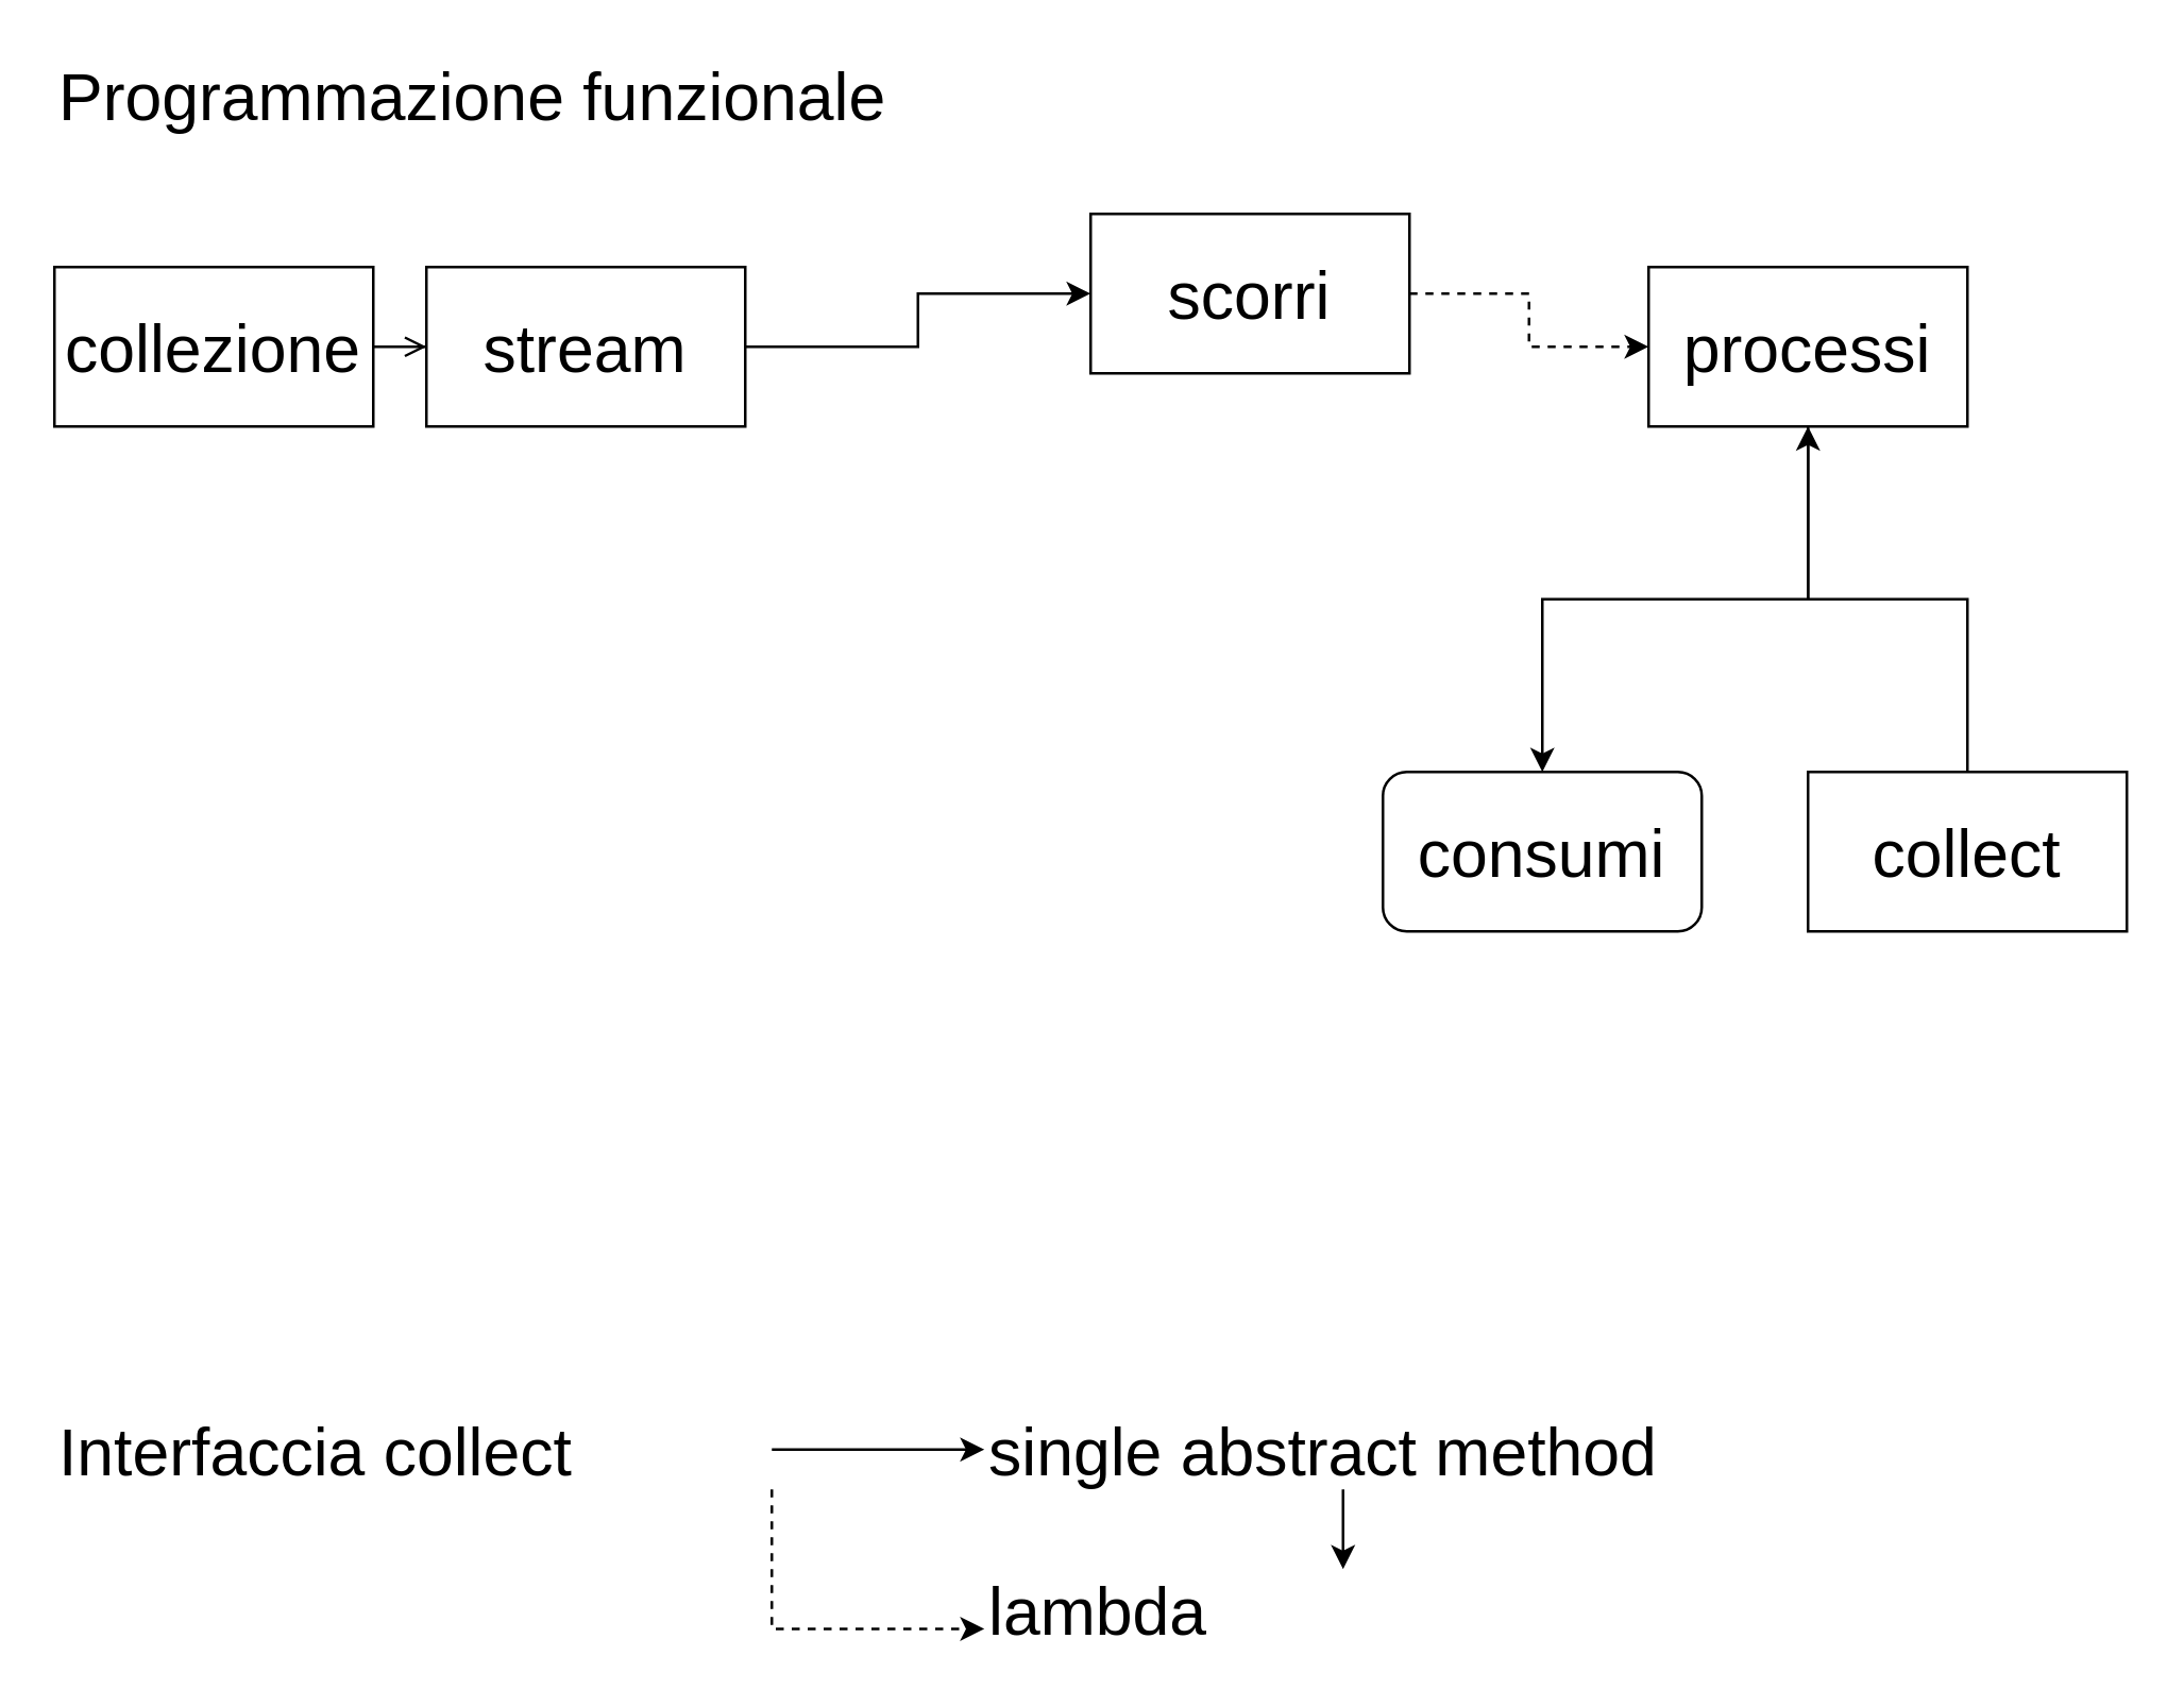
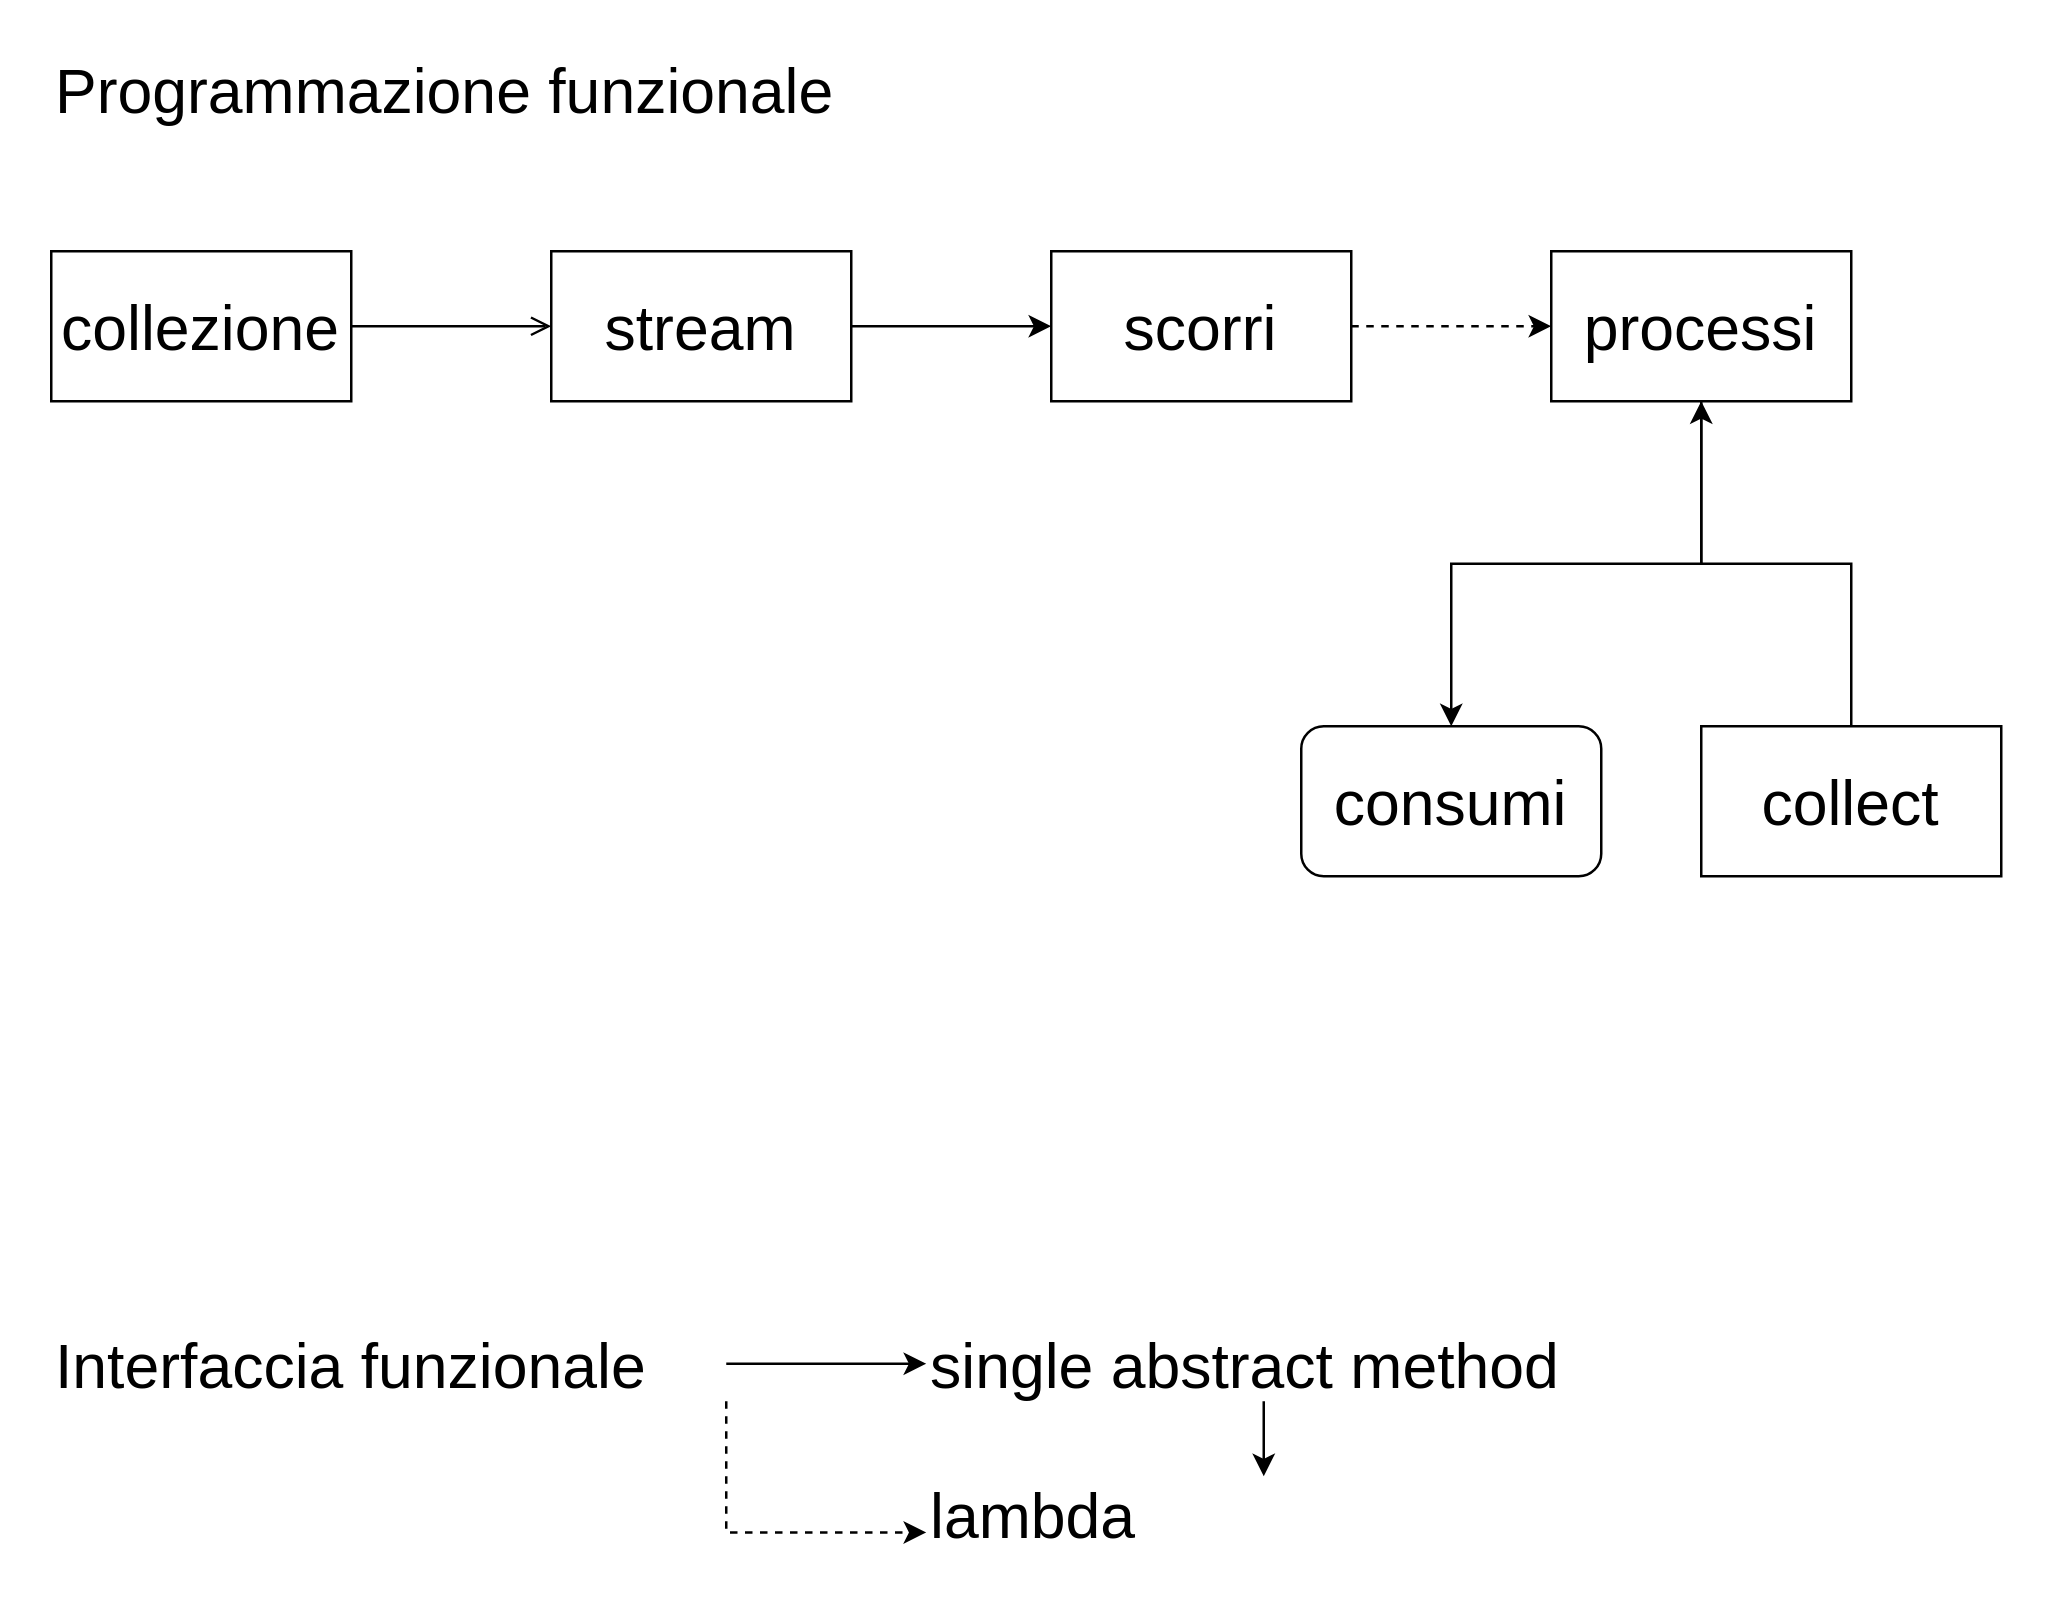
  <mxCell id="0" />
  <mxCell id="1" parent="0" />
  <mxCell id="2" value="Programmazione funzionale" style="text;html=1;strokeColor=none;fillColor=none;align=left;verticalAlign=middle;whiteSpace=wrap;rounded=0;fontSize=25;" vertex="1" parent="1"><mxGeometry x="20" y="20" width="480" height="30" as="geometry" /></mxCell>
  <mxCell id="3" value="" style="edgeStyle=orthogonalEdgeStyle;rounded=0;orthogonalLoop=1;jettySize=auto;html=1;fontSize=25;endArrow=open;" edge="1" parent="1" source="4" target="6"><mxGeometry relative="1" as="geometry" /></mxCell>
  <mxCell id="4" value="collezione" style="rounded=0;whiteSpace=wrap;html=1;fontSize=25;" vertex="1" parent="1"><mxGeometry x="20" y="100" width="120" height="60" as="geometry" /></mxCell>
  <mxCell id="5" value="" style="edgeStyle=orthogonalEdgeStyle;rounded=0;orthogonalLoop=1;jettySize=auto;html=1;fontSize=25;" edge="1" parent="1" source="6" target="8"><mxGeometry relative="1" as="geometry" /></mxCell>
- <mxCell id="6" value="stream" style="rounded=0;whiteSpace=wrap;html=1;fontSize=25;" vertex="1" parent="1"><mxGeometry x="160" y="100" width="120" height="60" as="geometry" /></mxCell>
+ <mxCell id="6" value="stream" style="rounded=0;whiteSpace=wrap;html=1;fontSize=25;" vertex="1" parent="1"><mxGeometry x="220" y="100" width="120" height="60" as="geometry" /></mxCell>
  <mxCell id="7" value="" style="edgeStyle=orthogonalEdgeStyle;rounded=0;orthogonalLoop=1;jettySize=auto;html=1;fontSize=25;dashed=1;" edge="1" parent="1" source="8" target="10"><mxGeometry relative="1" as="geometry" /></mxCell>
- <mxCell id="8" value="scorri" style="rounded=0;whiteSpace=wrap;html=1;fontSize=25;" vertex="1" parent="1"><mxGeometry x="410" y="80" width="120" height="60" as="geometry" /></mxCell>
+ <mxCell id="8" value="scorri" style="rounded=0;whiteSpace=wrap;html=1;fontSize=25;" vertex="1" parent="1"><mxGeometry x="420" y="100" width="120" height="60" as="geometry" /></mxCell>
  <mxCell id="9" value="" style="edgeStyle=orthogonalEdgeStyle;rounded=0;orthogonalLoop=1;jettySize=auto;html=1;fontSize=25;" edge="1" parent="1" source="10" target="11"><mxGeometry relative="1" as="geometry" /></mxCell>
  <mxCell id="10" value="processi" style="rounded=0;whiteSpace=wrap;html=1;fontSize=25;" vertex="1" parent="1"><mxGeometry x="620" y="100" width="120" height="60" as="geometry" /></mxCell>
  <mxCell id="11" value="consumi" style="whiteSpace=wrap;html=1;fontSize=25;rounded=1;" vertex="1" parent="1"><mxGeometry x="520" y="290" width="120" height="60" as="geometry" /></mxCell>
  <mxCell id="12" style="edgeStyle=orthogonalEdgeStyle;rounded=0;orthogonalLoop=1;jettySize=auto;html=1;exitX=0.5;exitY=0;exitDx=0;exitDy=0;entryX=0.5;entryY=1;entryDx=0;entryDy=0;fontSize=25;" edge="1" parent="1" source="13" target="10"><mxGeometry relative="1" as="geometry" /></mxCell>
  <mxCell id="13" value="collect" style="rounded=0;whiteSpace=wrap;html=1;fontSize=25;" vertex="1" parent="1"><mxGeometry x="680" y="290" width="120" height="60" as="geometry" /></mxCell>
  <mxCell id="14" value="" style="edgeStyle=orthogonalEdgeStyle;rounded=0;orthogonalLoop=1;jettySize=auto;html=1;fontSize=25;" edge="1" parent="1" source="16" target="18"><mxGeometry relative="1" as="geometry" /></mxCell>
  <mxCell id="15" style="edgeStyle=orthogonalEdgeStyle;rounded=0;orthogonalLoop=1;jettySize=auto;html=1;exitX=1;exitY=1;exitDx=0;exitDy=0;entryX=0;entryY=0.75;entryDx=0;entryDy=0;fontSize=25;dashed=1;" edge="1" parent="1" source="16" target="19"><mxGeometry relative="1" as="geometry" /></mxCell>
- <mxCell id="16" value="Interfaccia collect" style="text;html=1;strokeColor=none;fillColor=none;align=left;verticalAlign=middle;whiteSpace=wrap;rounded=0;fontSize=25;" vertex="1" parent="1"><mxGeometry x="20" y="530" width="270" height="30" as="geometry" /></mxCell>
+ <mxCell id="16" value="Interfaccia funzionale" style="text;html=1;strokeColor=none;fillColor=none;align=left;verticalAlign=middle;whiteSpace=wrap;rounded=0;fontSize=25;" vertex="1" parent="1"><mxGeometry x="20" y="530" width="270" height="30" as="geometry" /></mxCell>
  <mxCell id="17" value="" style="edgeStyle=orthogonalEdgeStyle;rounded=0;orthogonalLoop=1;jettySize=auto;html=1;fontSize=25;" edge="1" parent="1" source="18" target="19"><mxGeometry relative="1" as="geometry" /></mxCell>
  <mxCell id="18" value="single abstract method" style="text;html=1;strokeColor=none;fillColor=none;align=left;verticalAlign=middle;whiteSpace=wrap;rounded=0;fontSize=25;" vertex="1" parent="1"><mxGeometry x="370" y="530" width="270" height="30" as="geometry" /></mxCell>
  <mxCell id="19" value="lambda" style="text;html=1;strokeColor=none;fillColor=none;align=left;verticalAlign=middle;whiteSpace=wrap;rounded=0;fontSize=25;" vertex="1" parent="1"><mxGeometry x="370" y="590" width="270" height="30" as="geometry" /></mxCell>
